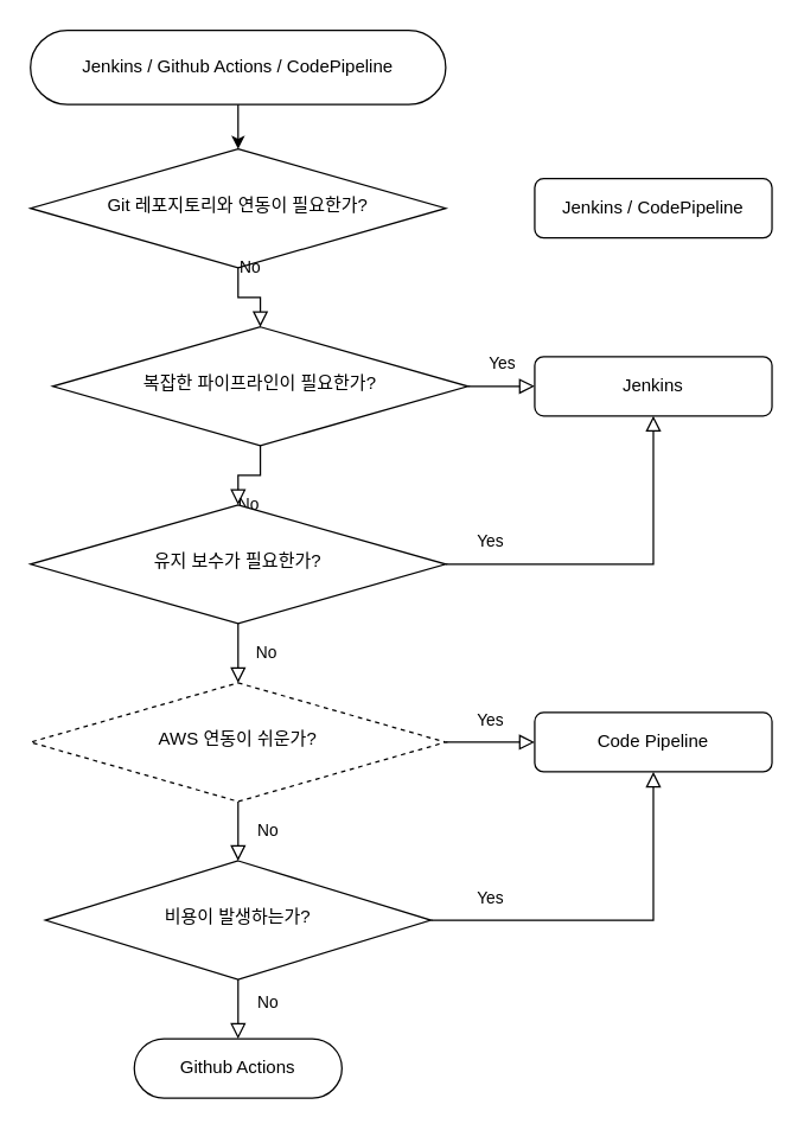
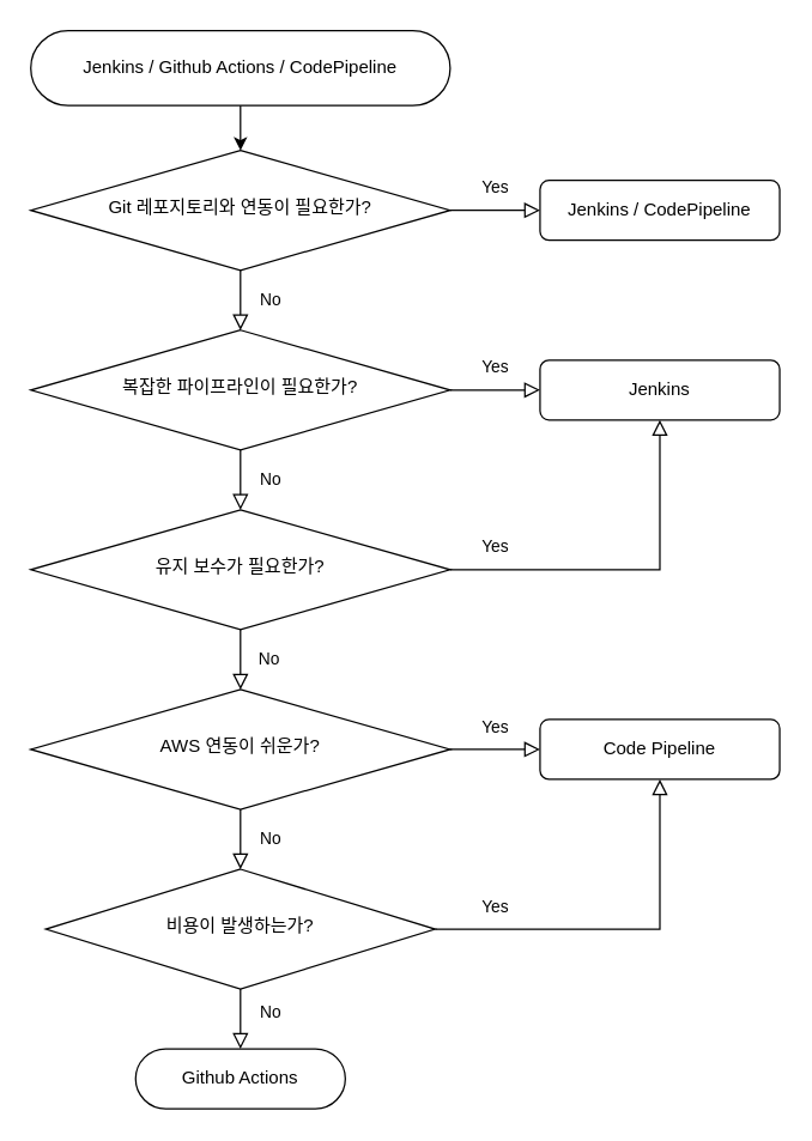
  <mxCell id="0" />
  <mxCell id="1" parent="0" />
  <mxCell id="2" value="" style="edgeStyle=orthogonalEdgeStyle;rounded=0;orthogonalLoop=1;jettySize=auto;html=1;exitX=0.5;exitY=0.5;exitDx=0;exitDy=20;exitPerimeter=0;entryX=0.5;entryY=0;entryDx=0;entryDy=0;" edge="1" parent="1" source="19" target="17"><mxGeometry relative="1" as="geometry"><mxPoint x="180" y="150" as="sourcePoint" /><mxPoint x="160" y="140" as="targetPoint" /></mxGeometry></mxCell>
  <mxCell id="3" value="No" style="rounded=0;html=1;jettySize=auto;orthogonalLoop=1;fontSize=11;endArrow=block;endFill=0;endSize=8;strokeWidth=1;shadow=0;labelBackgroundColor=none;edgeStyle=orthogonalEdgeStyle;entryX=0.5;entryY=0;entryDx=0;entryDy=0;exitX=0.5;exitY=1;exitDx=0;exitDy=0;" parent="1" source="8" target="12" edge="1"><mxGeometry x="0.005" y="20" relative="1" as="geometry"><mxPoint as="offset" /><mxPoint x="180" y="594" as="targetPoint" /></mxGeometry></mxCell>
  <mxCell id="4" value="Yes" style="edgeStyle=orthogonalEdgeStyle;rounded=0;html=1;jettySize=auto;orthogonalLoop=1;fontSize=11;endArrow=block;endFill=0;endSize=8;strokeWidth=1;shadow=0;labelBackgroundColor=none;exitX=1;exitY=0.5;exitDx=0;exitDy=0;" parent="1" source="5" target="6" edge="1"><mxGeometry y="15" relative="1" as="geometry"><mxPoint as="offset" /><mxPoint x="339" y="283" as="sourcePoint" /></mxGeometry></mxCell>
- <mxCell id="5" value="복잡한 파이프라인이 필요한가?" style="rhombus;whiteSpace=wrap;html=1;shadow=0;fontFamily=Helvetica;fontSize=12;align=center;strokeWidth=1;spacing=6;spacingTop=-4;" parent="1" vertex="1"><mxGeometry x="35" y="220" width="280" height="80" as="geometry" /></mxCell>
+ <mxCell id="5" value="복잡한 파이프라인이 필요한가?" style="rhombus;whiteSpace=wrap;html=1;shadow=0;fontFamily=Helvetica;fontSize=12;align=center;strokeWidth=1;spacing=6;spacingTop=-4;" parent="1" vertex="1"><mxGeometry x="20" y="220" width="280" height="80" as="geometry" /></mxCell>
  <mxCell id="6" value="Jenkins" style="rounded=1;whiteSpace=wrap;html=1;fontSize=12;glass=0;strokeWidth=1;shadow=0;" parent="1" vertex="1"><mxGeometry x="360" y="240" width="160" height="40" as="geometry" /></mxCell>
  <mxCell id="7" value="No" style="rounded=0;html=1;jettySize=auto;orthogonalLoop=1;fontSize=11;endArrow=block;endFill=0;endSize=8;strokeWidth=1;shadow=0;labelBackgroundColor=none;edgeStyle=orthogonalEdgeStyle;exitX=0.5;exitY=1;exitDx=0;exitDy=0;entryX=0.5;entryY=0.5;entryDx=0;entryDy=-20;entryPerimeter=0;" parent="1" source="12" target="20" edge="1"><mxGeometry x="-0.126" y="20" relative="1" as="geometry"><mxPoint y="-1" as="offset" /><mxPoint x="180" y="640" as="sourcePoint" /><mxPoint x="160" y="740" as="targetPoint" /></mxGeometry></mxCell>
- <mxCell id="8" value="AWS 연동이 쉬운가?" style="rhombus;whiteSpace=wrap;html=1;shadow=0;fontFamily=Helvetica;fontSize=12;align=center;strokeWidth=1;spacing=6;spacingTop=-4;dashed=1;" vertex="1" parent="1"><mxGeometry x="20" y="460" width="280" height="80" as="geometry" /></mxCell>
+ <mxCell id="8" value="AWS 연동이 쉬운가?" style="rhombus;whiteSpace=wrap;html=1;shadow=0;fontFamily=Helvetica;fontSize=12;align=center;strokeWidth=1;spacing=6;spacingTop=-4;" vertex="1" parent="1"><mxGeometry x="20" y="460" width="280" height="80" as="geometry" /></mxCell>
  <mxCell id="9" value="No" style="rounded=0;html=1;jettySize=auto;orthogonalLoop=1;fontSize=11;endArrow=block;endFill=0;endSize=8;strokeWidth=1;shadow=0;labelBackgroundColor=none;edgeStyle=orthogonalEdgeStyle;exitX=0.5;exitY=1;exitDx=0;exitDy=0;entryX=0.5;entryY=0;entryDx=0;entryDy=0;" edge="1" parent="1" source="5" target="13"><mxGeometry y="20" relative="1" as="geometry"><mxPoint as="offset" /><mxPoint x="190" y="468" as="sourcePoint" /><mxPoint x="180" y="368" as="targetPoint" /><Array as="points" /></mxGeometry></mxCell>
  <mxCell id="10" value="Yes" style="edgeStyle=orthogonalEdgeStyle;rounded=0;html=1;jettySize=auto;orthogonalLoop=1;fontSize=11;endArrow=block;endFill=0;endSize=8;strokeWidth=1;shadow=0;labelBackgroundColor=none;exitX=1;exitY=0.5;exitDx=0;exitDy=0;" edge="1" target="11" parent="1" source="8"><mxGeometry y="15" relative="1" as="geometry"><mxPoint as="offset" /><mxPoint x="310" y="465" as="sourcePoint" /></mxGeometry></mxCell>
  <mxCell id="11" value="Code Pipeline" style="rounded=1;whiteSpace=wrap;html=1;fontSize=12;glass=0;strokeWidth=1;shadow=0;" vertex="1" parent="1"><mxGeometry x="360" y="480" width="160" height="40" as="geometry" /></mxCell>
  <mxCell id="12" value="비용이 발생하는가?" style="rhombus;whiteSpace=wrap;html=1;shadow=0;fontFamily=Helvetica;fontSize=12;align=center;strokeWidth=1;spacing=6;spacingTop=-4;" vertex="1" parent="1"><mxGeometry x="30" y="580" width="260" height="80" as="geometry" /></mxCell>
  <mxCell id="13" value="유지 보수가 필요한가?" style="rhombus;whiteSpace=wrap;html=1;shadow=0;fontFamily=Helvetica;fontSize=12;align=center;strokeWidth=1;spacing=6;spacingTop=-4;" vertex="1" parent="1"><mxGeometry x="20" y="340" width="280" height="80" as="geometry" /></mxCell>
  <mxCell id="14" value="Yes" style="edgeStyle=orthogonalEdgeStyle;rounded=0;html=1;jettySize=auto;orthogonalLoop=1;fontSize=11;endArrow=block;endFill=0;endSize=8;strokeWidth=1;shadow=0;labelBackgroundColor=none;exitX=1;exitY=0.5;exitDx=0;exitDy=0;entryX=0.5;entryY=1;entryDx=0;entryDy=0;" edge="1" parent="1" source="13" target="6"><mxGeometry x="-0.75" y="15" relative="1" as="geometry"><mxPoint as="offset" /><mxPoint x="320" y="682" as="sourcePoint" /><mxPoint x="500" y="572" as="targetPoint" /></mxGeometry></mxCell>
  <mxCell id="15" value="No" style="rounded=0;html=1;jettySize=auto;orthogonalLoop=1;fontSize=11;endArrow=block;endFill=0;endSize=8;strokeWidth=1;shadow=0;labelBackgroundColor=none;edgeStyle=orthogonalEdgeStyle;exitX=0.5;exitY=1;exitDx=0;exitDy=0;entryX=0.5;entryY=0;entryDx=0;entryDy=0;" edge="1" parent="1" source="13" target="8"><mxGeometry x="0.048" y="19" relative="1" as="geometry"><mxPoint y="-1" as="offset" /><mxPoint x="180" y="422" as="sourcePoint" /><mxPoint x="180" y="452" as="targetPoint" /><Array as="points" /></mxGeometry></mxCell>
  <mxCell id="16" value="Yes" style="edgeStyle=orthogonalEdgeStyle;rounded=0;html=1;jettySize=auto;orthogonalLoop=1;fontSize=11;endArrow=block;endFill=0;endSize=8;strokeWidth=1;shadow=0;labelBackgroundColor=none;exitX=1;exitY=0.5;exitDx=0;exitDy=0;entryX=0.5;entryY=1;entryDx=0;entryDy=0;" edge="1" parent="1" source="12" target="11"><mxGeometry x="-0.68" y="15" relative="1" as="geometry"><mxPoint as="offset" /><mxPoint x="310" y="595" as="sourcePoint" /><mxPoint x="370" y="595" as="targetPoint" /></mxGeometry></mxCell>
  <mxCell id="17" value="Git 레포지토리와 연동이 필요한가?" style="rhombus;whiteSpace=wrap;html=1;shadow=0;fontFamily=Helvetica;fontSize=12;align=center;strokeWidth=1;spacing=6;spacingTop=-4;" vertex="1" parent="1"><mxGeometry x="20" y="100" width="280" height="80" as="geometry" /></mxCell>
  <mxCell id="18" value="No" style="rounded=0;html=1;jettySize=auto;orthogonalLoop=1;fontSize=11;endArrow=block;endFill=0;endSize=8;strokeWidth=1;shadow=0;labelBackgroundColor=none;edgeStyle=orthogonalEdgeStyle;exitX=0.5;exitY=1;exitDx=0;exitDy=0;entryX=0.5;entryY=0;entryDx=0;entryDy=0;" edge="1" parent="1" source="17" target="5"><mxGeometry y="20" relative="1" as="geometry"><mxPoint as="offset" /><mxPoint x="180" y="251" as="sourcePoint" /><mxPoint x="180" y="281" as="targetPoint" /><Array as="points" /></mxGeometry></mxCell>
  <mxCell id="19" value="Jenkins / Github Actions / CodePipeline" style="html=1;dashed=0;whiteSpace=wrap;shape=mxgraph.dfd.start" vertex="1" parent="1"><mxGeometry x="20" y="20" width="280" height="50" as="geometry" /></mxCell>
  <mxCell id="20" value="Github Actions" style="html=1;dashed=0;whiteSpace=wrap;shape=mxgraph.dfd.start" vertex="1" parent="1"><mxGeometry x="90" y="700" width="140" height="40" as="geometry" /></mxCell>
  <mxCell id="21" value="Jenkins / CodePipeline" style="rounded=1;whiteSpace=wrap;html=1;fontSize=12;glass=0;strokeWidth=1;shadow=0;" vertex="1" parent="1"><mxGeometry x="360" y="120" width="160" height="40" as="geometry" /></mxCell>
+ <mxCell id="22" value="Yes" style="edgeStyle=orthogonalEdgeStyle;rounded=0;html=1;jettySize=auto;orthogonalLoop=1;fontSize=11;endArrow=block;endFill=0;endSize=8;strokeWidth=1;shadow=0;labelBackgroundColor=none;exitX=1;exitY=0.5;exitDx=0;exitDy=0;entryX=0;entryY=0.5;entryDx=0;entryDy=0;" edge="1" parent="1" source="17" target="21"><mxGeometry y="15" relative="1" as="geometry"><mxPoint as="offset" /><mxPoint x="310" y="275" as="sourcePoint" /><mxPoint x="440" y="293" as="targetPoint" /></mxGeometry></mxCell>
